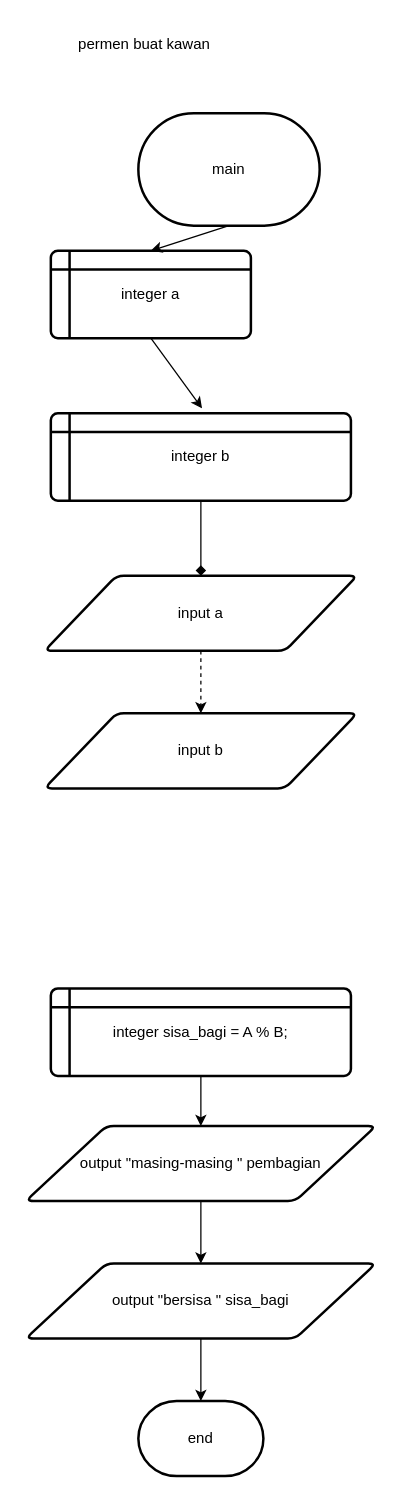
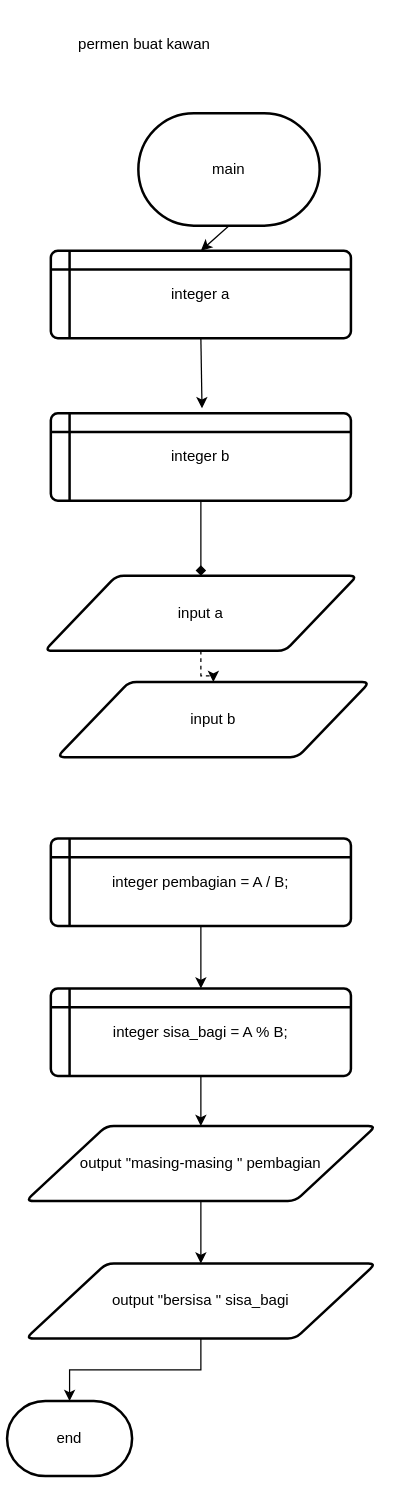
  <mxCell id="0" />
  <mxCell id="1" parent="0" />
  <mxCell id="2" value="permen buat kawan" style="text;html=1;strokeColor=none;fillColor=none;align=center;verticalAlign=middle;whiteSpace=wrap;rounded=0;" parent="1" vertex="1"><mxGeometry x="60" y="20" width="110" height="30" as="geometry" /></mxCell>
  <mxCell id="3" value="main" style="strokeWidth=2;html=1;shape=mxgraph.flowchart.terminator;whiteSpace=wrap;" parent="1" vertex="1"><mxGeometry x="110" y="90" width="145" height="90" as="geometry" /></mxCell>
- <mxCell id="4" value="integer a" style="shape=internalStorage;whiteSpace=wrap;html=1;dx=15;dy=15;rounded=1;arcSize=8;strokeWidth=2;" parent="1" vertex="1"><mxGeometry x="40" y="200" width="160" height="70" as="geometry" /></mxCell>
+ <mxCell id="4" value="integer a" style="shape=internalStorage;whiteSpace=wrap;html=1;dx=15;dy=15;rounded=1;arcSize=8;strokeWidth=2;" parent="1" vertex="1"><mxGeometry x="40" y="200" width="240" height="70" as="geometry" /></mxCell>
  <mxCell id="5" value="" style="endArrow=classic;html=1;rounded=0;exitX=0.5;exitY=1;exitDx=0;exitDy=0;exitPerimeter=0;entryX=0.5;entryY=0;entryDx=0;entryDy=0;" parent="1" source="3" target="4" edge="1"><mxGeometry width="50" height="50" relative="1" as="geometry"><mxPoint x="120" y="220" as="sourcePoint" /><mxPoint x="170" y="170" as="targetPoint" /></mxGeometry></mxCell>
  <mxCell id="6" value="" style="endArrow=classic;html=1;rounded=0;exitX=0.5;exitY=1;exitDx=0;exitDy=0;entryX=0.542;entryY=-0.044;entryDx=0;entryDy=0;entryPerimeter=0;" parent="1" source="4" edge="1"><mxGeometry width="50" height="50" relative="1" as="geometry"><mxPoint x="120" y="350" as="sourcePoint" /><mxPoint x="160.92" y="326.04" as="targetPoint" /></mxGeometry></mxCell>
  <mxCell id="7" value="" style="edgeStyle=orthogonalEdgeStyle;rounded=0;orthogonalLoop=1;jettySize=auto;html=1;endArrow=diamond;" parent="1" source="8" target="10" edge="1"><mxGeometry relative="1" as="geometry" /></mxCell>
  <mxCell id="8" value="integer b" style="shape=internalStorage;whiteSpace=wrap;html=1;dx=15;dy=15;rounded=1;arcSize=8;strokeWidth=2;" parent="1" vertex="1"><mxGeometry x="40" y="330" width="240" height="70" as="geometry" /></mxCell>
  <mxCell id="9" value="" style="edgeStyle=orthogonalEdgeStyle;rounded=0;orthogonalLoop=1;jettySize=auto;html=1;dashed=1;" parent="1" source="10" target="11" edge="1"><mxGeometry relative="1" as="geometry" /></mxCell>
  <mxCell id="10" value="input a" style="shape=parallelogram;html=1;strokeWidth=2;perimeter=parallelogramPerimeter;whiteSpace=wrap;rounded=1;arcSize=12;size=0.23;" parent="1" vertex="1"><mxGeometry x="35" y="460" width="250" height="60" as="geometry" /></mxCell>
- <mxCell id="11" value="input b" style="shape=parallelogram;html=1;strokeWidth=2;perimeter=parallelogramPerimeter;whiteSpace=wrap;rounded=1;arcSize=12;size=0.23;" parent="1" vertex="1"><mxGeometry x="35" y="570" width="250" height="60" as="geometry" /></mxCell>
+ <mxCell id="11" value="input b" style="shape=parallelogram;html=1;strokeWidth=2;perimeter=parallelogramPerimeter;whiteSpace=wrap;rounded=1;arcSize=12;size=0.23;" parent="1" vertex="1"><mxGeometry x="45" y="545" width="250" height="60" as="geometry" /></mxCell>
+ <mxCell id="12" value="" style="edgeStyle=orthogonalEdgeStyle;rounded=0;orthogonalLoop=1;jettySize=auto;html=1;" parent="1" source="13" target="15" edge="1"><mxGeometry relative="1" as="geometry" /></mxCell>
+ <mxCell id="13" value="integer pembagian = A / B;" style="shape=internalStorage;whiteSpace=wrap;html=1;dx=15;dy=15;rounded=1;arcSize=8;strokeWidth=2;" parent="1" vertex="1"><mxGeometry x="40" y="670" width="240" height="70" as="geometry" /></mxCell>
  <mxCell id="14" value="" style="edgeStyle=orthogonalEdgeStyle;rounded=0;orthogonalLoop=1;jettySize=auto;html=1;" parent="1" source="15" target="17" edge="1"><mxGeometry relative="1" as="geometry" /></mxCell>
  <mxCell id="15" value="integer sisa_bagi = A % B;" style="shape=internalStorage;whiteSpace=wrap;html=1;dx=15;dy=15;rounded=1;arcSize=8;strokeWidth=2;" parent="1" vertex="1"><mxGeometry x="40" y="790" width="240" height="70" as="geometry" /></mxCell>
  <mxCell id="16" value="" style="edgeStyle=orthogonalEdgeStyle;rounded=0;orthogonalLoop=1;jettySize=auto;html=1;" parent="1" source="17" target="19" edge="1"><mxGeometry relative="1" as="geometry" /></mxCell>
  <mxCell id="17" value="output &quot;masing-masing &quot; pembagian" style="shape=parallelogram;html=1;strokeWidth=2;perimeter=parallelogramPerimeter;whiteSpace=wrap;rounded=1;arcSize=12;size=0.23;" parent="1" vertex="1"><mxGeometry x="20" y="900" width="280" height="60" as="geometry" /></mxCell>
  <mxCell id="18" value="" style="edgeStyle=orthogonalEdgeStyle;rounded=0;orthogonalLoop=1;jettySize=auto;html=1;" parent="1" source="19" target="20" edge="1"><mxGeometry relative="1" as="geometry" /></mxCell>
  <mxCell id="19" value="output &quot;bersisa &quot; sisa_bagi" style="shape=parallelogram;html=1;strokeWidth=2;perimeter=parallelogramPerimeter;whiteSpace=wrap;rounded=1;arcSize=12;size=0.23;" parent="1" vertex="1"><mxGeometry x="20" y="1010" width="280" height="60" as="geometry" /></mxCell>
- <mxCell id="20" value="end" style="strokeWidth=2;html=1;shape=mxgraph.flowchart.terminator;whiteSpace=wrap;" parent="1" vertex="1"><mxGeometry x="110" y="1120" width="100" height="60" as="geometry" /></mxCell>
+ <mxCell id="20" value="end" style="strokeWidth=2;html=1;shape=mxgraph.flowchart.terminator;whiteSpace=wrap;" parent="1" vertex="1"><mxGeometry x="5" y="1120" width="100" height="60" as="geometry" /></mxCell>
